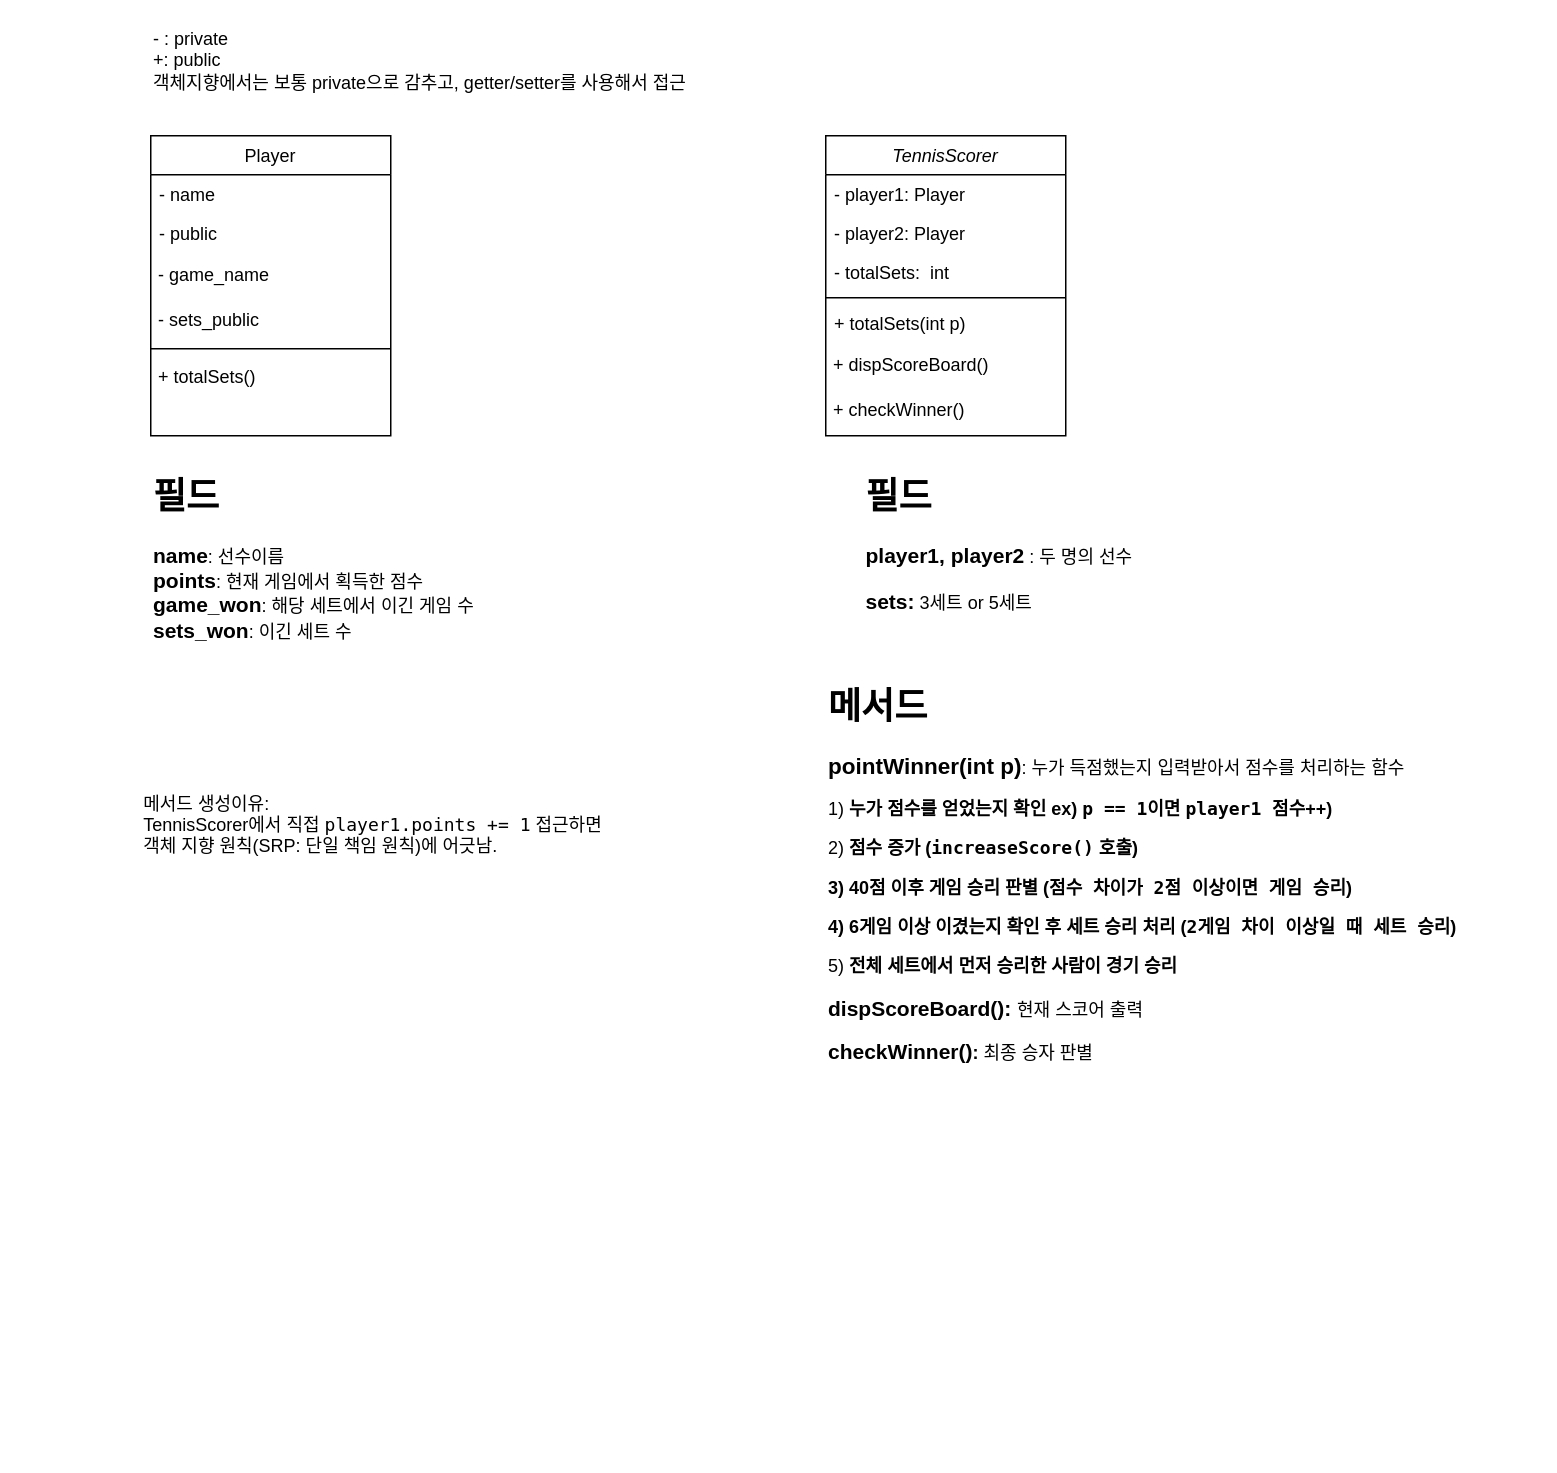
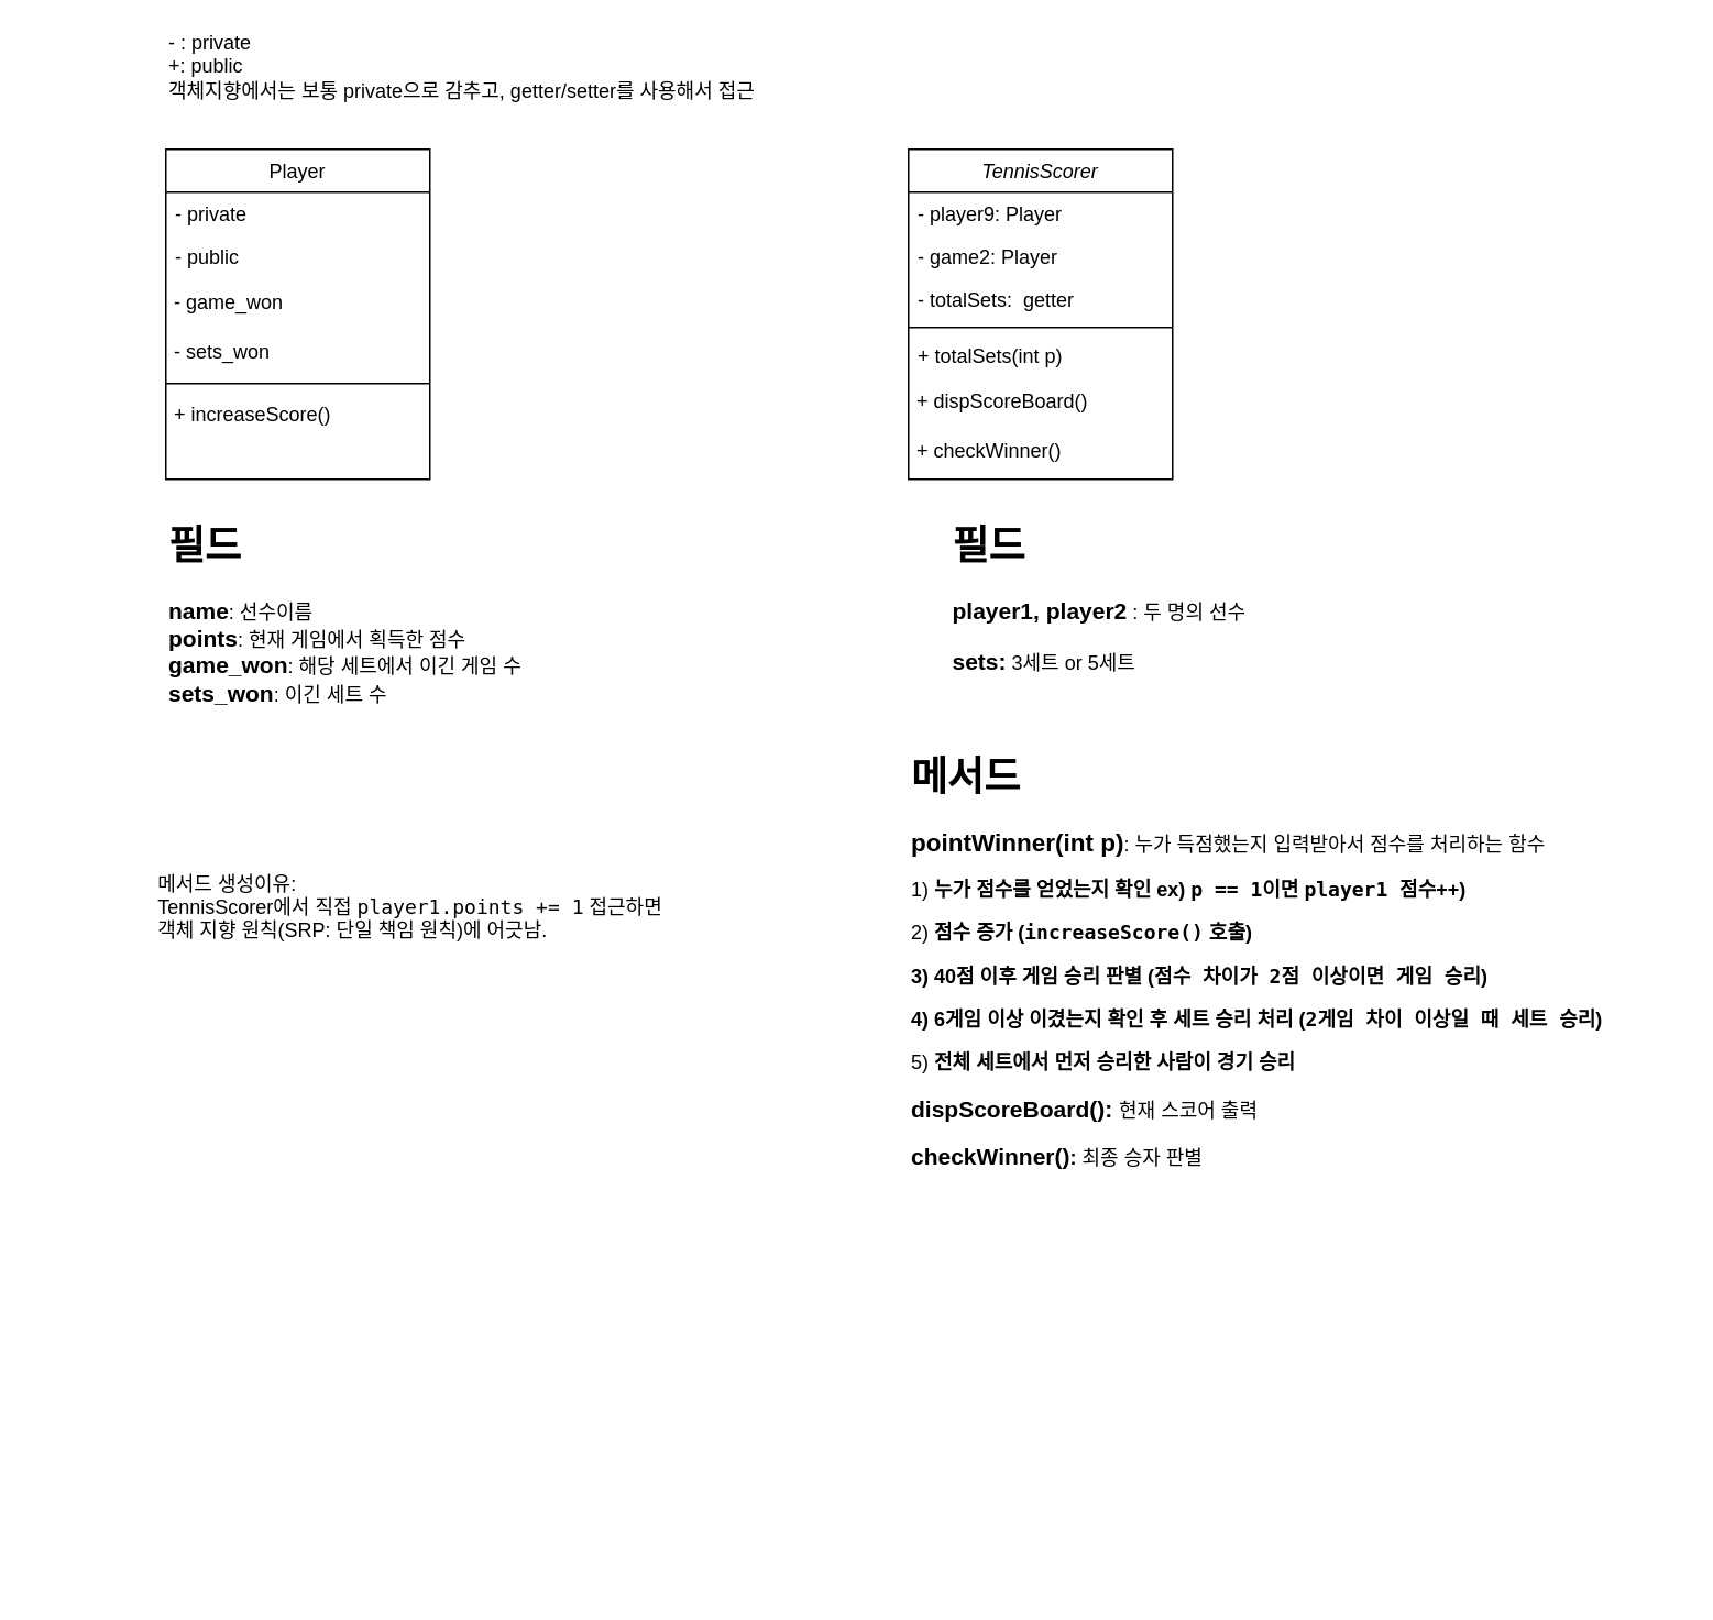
  <mxCell id="0" />
  <mxCell id="1" parent="0" />
  <mxCell id="2" value="TennisScorer" style="swimlane;fontStyle=2;align=center;verticalAlign=top;childLayout=stackLayout;horizontal=1;startSize=26;horizontalStack=0;resizeParent=1;resizeLast=0;collapsible=1;marginBottom=0;rounded=0;shadow=0;strokeWidth=1;" parent="1" vertex="1"><mxGeometry x="550" y="90" width="160" height="200" as="geometry"><mxRectangle x="230" y="140" width="160" height="26" as="alternateBounds" /></mxGeometry></mxCell>
- <mxCell id="3" value="- player1: Player&#10;" style="text;align=left;verticalAlign=top;spacingLeft=4;spacingRight=4;overflow=hidden;rotatable=0;points=[[0,0.5],[1,0.5]];portConstraint=eastwest;" parent="2" vertex="1"><mxGeometry y="26" width="160" height="26" as="geometry" /></mxCell>
- <mxCell id="4" value="- player2: Player" style="text;align=left;verticalAlign=top;spacingLeft=4;spacingRight=4;overflow=hidden;rotatable=0;points=[[0,0.5],[1,0.5]];portConstraint=eastwest;rounded=0;shadow=0;html=0;" parent="2" vertex="1"><mxGeometry y="52" width="160" height="26" as="geometry" /></mxCell>
- <mxCell id="5" value="- totalSets:  int" style="text;align=left;verticalAlign=top;spacingLeft=4;spacingRight=4;overflow=hidden;rotatable=0;points=[[0,0.5],[1,0.5]];portConstraint=eastwest;rounded=0;shadow=0;html=0;" parent="2" vertex="1"><mxGeometry y="78" width="160" height="26" as="geometry" /></mxCell>
+ <mxCell id="3" value="- player9: Player&#10;" style="text;align=left;verticalAlign=top;spacingLeft=4;spacingRight=4;overflow=hidden;rotatable=0;points=[[0,0.5],[1,0.5]];portConstraint=eastwest;" parent="2" vertex="1"><mxGeometry y="26" width="160" height="26" as="geometry" /></mxCell>
+ <mxCell id="4" value="- game2: Player" style="text;align=left;verticalAlign=top;spacingLeft=4;spacingRight=4;overflow=hidden;rotatable=0;points=[[0,0.5],[1,0.5]];portConstraint=eastwest;rounded=0;shadow=0;html=0;" parent="2" vertex="1"><mxGeometry y="52" width="160" height="26" as="geometry" /></mxCell>
+ <mxCell id="5" value="- totalSets:  getter" style="text;align=left;verticalAlign=top;spacingLeft=4;spacingRight=4;overflow=hidden;rotatable=0;points=[[0,0.5],[1,0.5]];portConstraint=eastwest;rounded=0;shadow=0;html=0;" parent="2" vertex="1"><mxGeometry y="78" width="160" height="26" as="geometry" /></mxCell>
  <mxCell id="6" value="" style="line;html=1;strokeWidth=1;align=left;verticalAlign=middle;spacingTop=-1;spacingLeft=3;spacingRight=3;rotatable=0;labelPosition=right;points=[];portConstraint=eastwest;" parent="2" vertex="1"><mxGeometry y="104" width="160" height="8" as="geometry" /></mxCell>
  <mxCell id="7" value="+ totalSets(int p)" style="text;align=left;verticalAlign=top;spacingLeft=4;spacingRight=4;overflow=hidden;rotatable=0;points=[[0,0.5],[1,0.5]];portConstraint=eastwest;" parent="2" vertex="1"><mxGeometry y="112" width="160" height="26" as="geometry" /></mxCell>
  <mxCell id="8" value="&amp;nbsp;+ dispScoreBoard()" style="text;html=1;align=left;verticalAlign=middle;whiteSpace=wrap;rounded=0;" vertex="1" parent="2"><mxGeometry y="138" width="160" height="30" as="geometry" /></mxCell>
  <mxCell id="9" value="&amp;nbsp;+ checkWinner()" style="text;html=1;align=left;verticalAlign=middle;whiteSpace=wrap;rounded=0;" vertex="1" parent="2"><mxGeometry y="168" width="160" height="30" as="geometry" /></mxCell>
  <mxCell id="10" value="Player" style="swimlane;fontStyle=0;align=center;verticalAlign=top;childLayout=stackLayout;horizontal=1;startSize=26;horizontalStack=0;resizeParent=1;resizeLast=0;collapsible=1;marginBottom=0;rounded=0;shadow=0;strokeWidth=1;" parent="1" vertex="1"><mxGeometry x="100" y="90" width="160" height="200" as="geometry"><mxRectangle x="130" y="380" width="160" height="26" as="alternateBounds" /></mxGeometry></mxCell>
- <mxCell id="11" value="- name" style="text;align=left;verticalAlign=top;spacingLeft=4;spacingRight=4;overflow=hidden;rotatable=0;points=[[0,0.5],[1,0.5]];portConstraint=eastwest;" parent="10" vertex="1"><mxGeometry y="26" width="160" height="26" as="geometry" /></mxCell>
+ <mxCell id="11" value="- private" style="text;align=left;verticalAlign=top;spacingLeft=4;spacingRight=4;overflow=hidden;rotatable=0;points=[[0,0.5],[1,0.5]];portConstraint=eastwest;" parent="10" vertex="1"><mxGeometry y="26" width="160" height="26" as="geometry" /></mxCell>
  <mxCell id="12" value="- public" style="text;align=left;verticalAlign=top;spacingLeft=4;spacingRight=4;overflow=hidden;rotatable=0;points=[[0,0.5],[1,0.5]];portConstraint=eastwest;rounded=0;shadow=0;html=0;" parent="10" vertex="1"><mxGeometry y="52" width="160" height="26" as="geometry" /></mxCell>
- <mxCell id="13" value="&amp;nbsp;- game_name" style="text;html=1;align=left;verticalAlign=middle;whiteSpace=wrap;rounded=0;" vertex="1" parent="10"><mxGeometry y="78" width="160" height="30" as="geometry" /></mxCell>
- <mxCell id="14" value="&amp;nbsp;- sets_public" style="text;html=1;align=left;verticalAlign=middle;whiteSpace=wrap;rounded=0;" vertex="1" parent="10"><mxGeometry y="108" width="160" height="30" as="geometry" /></mxCell>
+ <mxCell id="13" value="&amp;nbsp;- game_won" style="text;html=1;align=left;verticalAlign=middle;whiteSpace=wrap;rounded=0;" vertex="1" parent="10"><mxGeometry y="78" width="160" height="30" as="geometry" /></mxCell>
+ <mxCell id="14" value="&amp;nbsp;- sets_won" style="text;html=1;align=left;verticalAlign=middle;whiteSpace=wrap;rounded=0;" vertex="1" parent="10"><mxGeometry y="108" width="160" height="30" as="geometry" /></mxCell>
  <mxCell id="15" value="" style="line;html=1;strokeWidth=1;align=left;verticalAlign=middle;spacingTop=-1;spacingLeft=3;spacingRight=3;rotatable=0;labelPosition=right;points=[];portConstraint=eastwest;" parent="10" vertex="1"><mxGeometry y="138" width="160" height="8" as="geometry" /></mxCell>
- <mxCell id="16" value="&amp;nbsp;+ totalSets()" style="text;html=1;align=left;verticalAlign=middle;whiteSpace=wrap;rounded=0;" vertex="1" parent="10"><mxGeometry y="146" width="160" height="30" as="geometry" /></mxCell>
+ <mxCell id="16" value="&amp;nbsp;+ increaseScore()" style="text;html=1;align=left;verticalAlign=middle;whiteSpace=wrap;rounded=0;" vertex="1" parent="10"><mxGeometry y="146" width="160" height="30" as="geometry" /></mxCell>
  <mxCell id="17" value="- : private&lt;div&gt;+: public&lt;/div&gt;&lt;div&gt;객체지향에서는 보통 private으로 감추고, getter/setter를 사용해서 접근&lt;/div&gt;" style="text;html=1;align=left;verticalAlign=middle;whiteSpace=wrap;rounded=0;" vertex="1" parent="1"><mxGeometry x="100" y="20" width="420" height="40" as="geometry" /></mxCell>
  <mxCell id="18" value="&lt;h1 style=&quot;margin-top: 0px;&quot;&gt;필드&lt;/h1&gt;&lt;div&gt;&lt;b&gt;&lt;font style=&quot;font-size: 14px;&quot;&gt;name&lt;/font&gt;&lt;/b&gt;: 선수이름&lt;/div&gt;&lt;div&gt;&lt;b&gt;&lt;font style=&quot;font-size: 14px;&quot;&gt;points&lt;/font&gt;&lt;/b&gt;: 현재 게임에서 획득한 점수&lt;/div&gt;&lt;div&gt;&lt;b&gt;&lt;font style=&quot;font-size: 14px;&quot;&gt;game_won&lt;/font&gt;&lt;/b&gt;: 해당 세트에서 이긴 게임 수&lt;/div&gt;&lt;div&gt;&lt;b&gt;&lt;font style=&quot;font-size: 14px;&quot;&gt;sets_won&lt;/font&gt;&lt;/b&gt;: 이긴 세트 수&amp;nbsp;&lt;/div&gt;" style="text;html=1;whiteSpace=wrap;overflow=hidden;rounded=0;" vertex="1" parent="1"><mxGeometry x="100" y="310" width="240" height="120" as="geometry" /></mxCell>
  <mxCell id="19" value="&lt;div style=&quot;line-height: 20%;&quot;&gt;&lt;p style=&quot;text-align: left;&quot;&gt;&lt;font&gt;&lt;span style=&quot;background-color: transparent; color: light-dark(rgb(0, 0, 0), rgb(255, 255, 255));&quot;&gt;메서드 생성이유:&lt;/span&gt;&lt;/font&gt;&lt;/p&gt;&lt;p style=&quot;text-align: left;&quot;&gt;&lt;font&gt;&lt;span style=&quot;background-color: transparent; color: light-dark(rgb(0, 0, 0), rgb(255, 255, 255));&quot;&gt;TennisScorer에서 직접&amp;nbsp;&lt;/span&gt;&lt;code style=&quot;background-color: transparent; color: light-dark(rgb(0, 0, 0), rgb(255, 255, 255));&quot; data-start=&quot;305&quot; data-end=&quot;326&quot;&gt;player1.points += 1&lt;/code&gt;&lt;span style=&quot;background-color: transparent; color: light-dark(rgb(0, 0, 0), rgb(255, 255, 255));&quot;&gt;&amp;nbsp;접근하면&amp;nbsp;&lt;/span&gt;&lt;/font&gt;&lt;/p&gt;&lt;div style=&quot;text-align: left;&quot;&gt;&lt;font&gt;객체 지향 원칙(SRP: 단일 책임 원칙)에 어긋남.&lt;/font&gt;&lt;/div&gt;&lt;/div&gt;" style="text;html=1;align=center;verticalAlign=middle;whiteSpace=wrap;rounded=0;" vertex="1" parent="1"><mxGeometry x="20" y="525" width="460" height="40" as="geometry" /></mxCell>
  <mxCell id="20" value="&lt;h1 style=&quot;margin-top: 0px;&quot;&gt;필드&lt;/h1&gt;&lt;div&gt;&lt;b&gt;&lt;font style=&quot;font-size: 14px;&quot;&gt;player1, player2&lt;/font&gt;&lt;/b&gt; : 두 명의 선수&amp;nbsp;&lt;/div&gt;&lt;div&gt;&lt;br&gt;&lt;/div&gt;&lt;div&gt;&lt;font style=&quot;font-size: 14px;&quot;&gt;&lt;b&gt;sets:&lt;/b&gt;&lt;/font&gt; 3세트 or 5세트&lt;/div&gt;" style="text;html=1;whiteSpace=wrap;overflow=hidden;rounded=0;" vertex="1" parent="1"><mxGeometry x="575" y="310" width="200" height="120" as="geometry" /></mxCell>
  <mxCell id="21" value="&lt;h1 style=&quot;margin-top: 0px;&quot;&gt;메서드&lt;/h1&gt;&lt;p&gt;&lt;font style=&quot;font-size: 15px;&quot;&gt;&lt;b&gt;pointWinner(int p)&lt;/b&gt;&lt;/font&gt;:&amp;nbsp;누가 득점했는지 입력받아서 점수를 처리하는 함수&lt;/p&gt;&lt;p&gt;&lt;span data-end=&quot;1710&quot; data-start=&quot;1662&quot;&gt;1)&amp;nbsp;&lt;/span&gt;&lt;strong data-end=&quot;1710&quot; data-start=&quot;1662&quot;&gt;누가 점수를 얻었는지 확인&amp;nbsp;&lt;/strong&gt;&lt;span style=&quot;background-color: transparent; color: light-dark(rgb(0, 0, 0), rgb(255, 255, 255));&quot; data-end=&quot;1710&quot; data-start=&quot;1662&quot;&gt;&lt;b&gt;ex)&amp;nbsp;&lt;/b&gt;&lt;code style=&quot;font-weight: bold;&quot; data-end=&quot;1688&quot; data-start=&quot;1680&quot;&gt;p == 1&lt;/code&gt;&lt;b&gt;이면 &lt;/b&gt;&lt;code style=&quot;font-weight: bold;&quot; data-end=&quot;1700&quot; data-start=&quot;1691&quot;&gt;player1&amp;nbsp;&lt;/code&gt;&lt;b&gt;점수++)&lt;/b&gt;&lt;/span&gt;&lt;/p&gt;&lt;p&gt;&lt;span style=&quot;background-color: transparent; color: light-dark(rgb(0, 0, 0), rgb(255, 255, 255));&quot; data-end=&quot;1749&quot; data-start=&quot;1717&quot;&gt;2)&amp;nbsp;&lt;/span&gt;&lt;strong style=&quot;background-color: transparent; color: light-dark(rgb(0, 0, 0), rgb(255, 255, 255));&quot; data-end=&quot;1749&quot; data-start=&quot;1717&quot;&gt;점수 증가 (&lt;code data-end=&quot;1743&quot; data-start=&quot;1726&quot;&gt;increaseScore()&lt;/code&gt; 호출)&lt;/strong&gt;&lt;/p&gt;&lt;p&gt;&lt;strong style=&quot;background-color: transparent; color: light-dark(rgb(0, 0, 0), rgb(255, 255, 255));&quot; data-end=&quot;1800&quot; data-start=&quot;1756&quot;&gt;3) 40점 이후 게임 승리 판별 (&lt;code data-end=&quot;1797&quot; data-start=&quot;1775&quot;&gt;점수 차이가 2점 이상이면 게임 승리&lt;/code&gt;)&lt;/strong&gt;&lt;/p&gt;&lt;p&gt;&lt;strong style=&quot;background-color: transparent; color: light-dark(rgb(0, 0, 0), rgb(255, 255, 255));&quot; data-end=&quot;1859&quot; data-start=&quot;1807&quot;&gt;4) 6게임 이상 이겼는지 확인 후 세트 승리 처리 (&lt;code data-end=&quot;1856&quot; data-start=&quot;1836&quot;&gt;2게임 차이 이상일 때 세트 승리&lt;/code&gt;)&lt;/strong&gt;&lt;br data-end=&quot;1803&quot; data-start=&quot;1800&quot;&gt;&lt;/p&gt;&lt;p&gt;&lt;span data-end=&quot;1894&quot; data-start=&quot;1866&quot;&gt;5)&amp;nbsp;&lt;/span&gt;&lt;strong data-end=&quot;1894&quot; data-start=&quot;1866&quot;&gt;전체 세트에서 먼저 승리한 사람이 경기 승리&lt;/strong&gt;&lt;/p&gt;&lt;p&gt;&lt;b&gt;&lt;font style=&quot;font-size: 14px;&quot;&gt;dispScoreBoard():&lt;/font&gt;&lt;/b&gt;&lt;font style=&quot;font-size: 14px;&quot;&gt; &lt;/font&gt;현재 스코어 출력&lt;/p&gt;&lt;p&gt;&lt;b&gt;&lt;font style=&quot;font-size: 14px;&quot;&gt;checkWinner()&lt;/font&gt;:&lt;/b&gt; 최종 승자 판별&lt;/p&gt;" style="text;html=1;whiteSpace=wrap;overflow=hidden;rounded=0;spacing=2;" vertex="1" parent="1"><mxGeometry x="550" y="450" width="466" height="510" as="geometry" /></mxCell>
